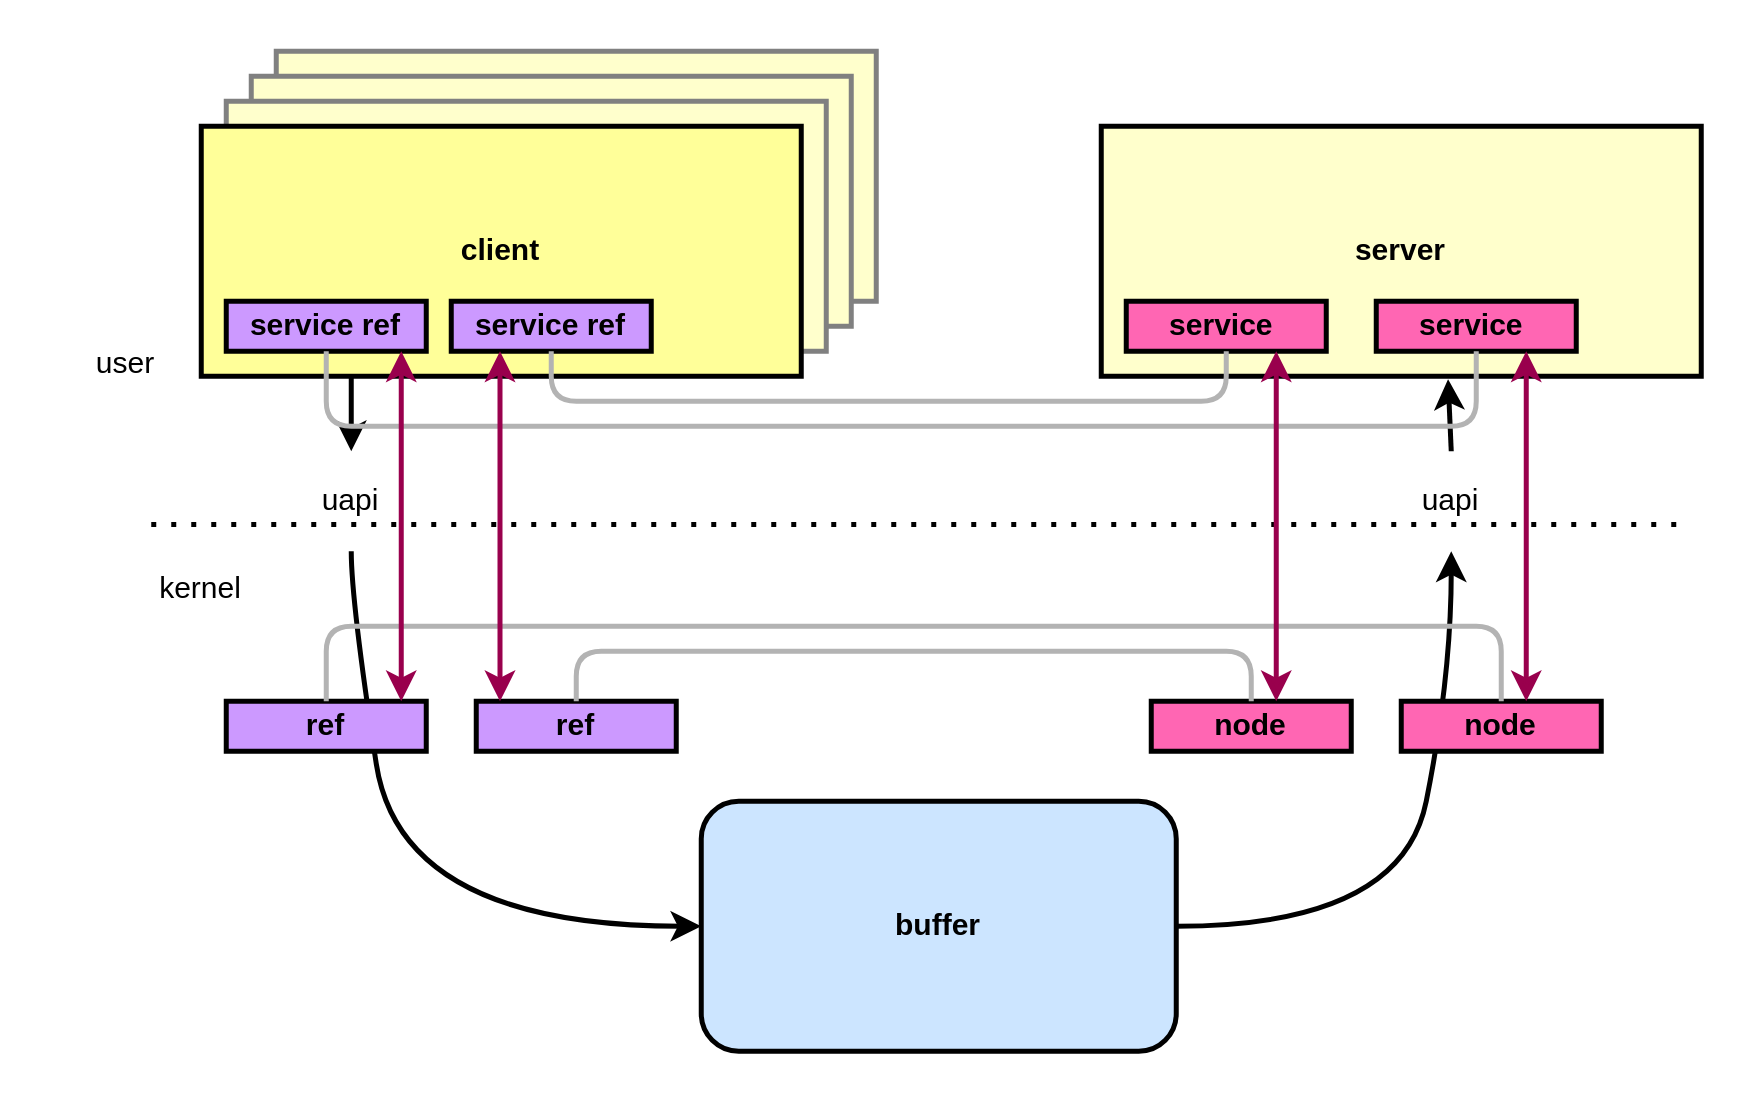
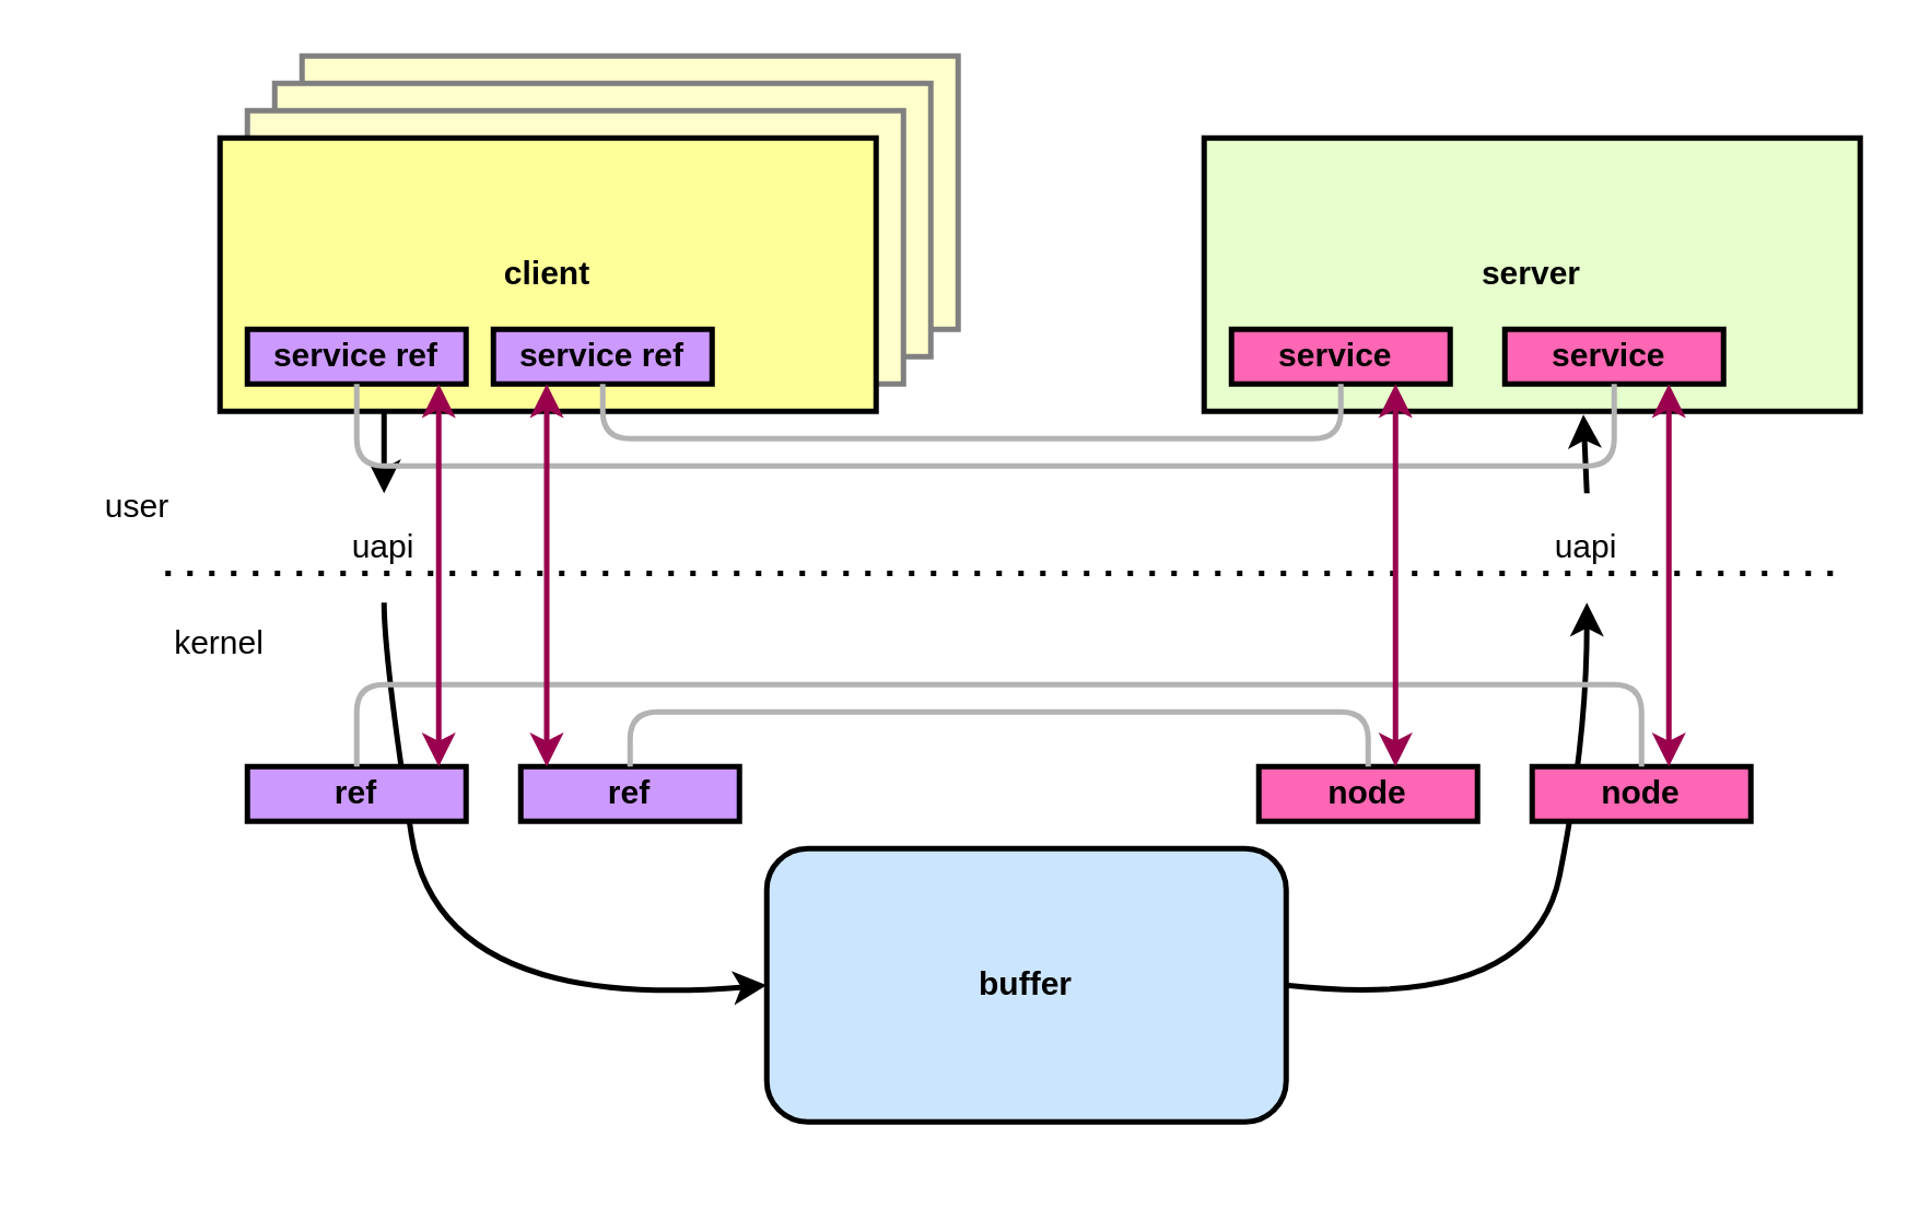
  <mxCell id="0" />
  <mxCell id="1" parent="0" />
  <mxCell id="2" value="client" style="rounded=0;whiteSpace=wrap;html=1;strokeWidth=2;fontStyle=1;fillColor=#FFFFCC;strokeColor=#808080;" parent="1" vertex="1"><mxGeometry x="110" y="20" width="240" height="100" as="geometry" /></mxCell>
  <mxCell id="3" value="client" style="rounded=0;whiteSpace=wrap;html=1;strokeWidth=2;fontStyle=1;fillColor=#FFFFCC;strokeColor=#808080;" parent="1" vertex="1"><mxGeometry x="100" y="30" width="240" height="100" as="geometry" /></mxCell>
  <mxCell id="4" value="client" style="rounded=0;whiteSpace=wrap;html=1;strokeWidth=2;fontStyle=1;fillColor=#FFFFCC;strokeColor=#808080;" parent="1" vertex="1"><mxGeometry x="90" y="40" width="240" height="100" as="geometry" /></mxCell>
- <mxCell id="5" value="buffer" style="rounded=1;whiteSpace=wrap;html=1;strokeWidth=2;fontStyle=1;fillColor=#CCE5FF;" parent="1" vertex="1"><mxGeometry x="280" y="320" width="190" height="100" as="geometry" /></mxCell>
+ <mxCell id="5" value="buffer" style="rounded=1;whiteSpace=wrap;html=1;strokeWidth=2;fontStyle=1;fillColor=#CCE5FF;" parent="1" vertex="1"><mxGeometry x="280" y="310" width="190" height="100" as="geometry" /></mxCell>
  <mxCell id="6" value="" style="endArrow=none;dashed=1;html=1;dashPattern=1 3;strokeWidth=2;" parent="1" edge="1"><mxGeometry width="50" height="50" relative="1" as="geometry"><mxPoint x="60" y="209.31" as="sourcePoint" /><mxPoint x="670" y="209.31" as="targetPoint" /></mxGeometry></mxCell>
  <mxCell id="7" value="client" style="rounded=0;whiteSpace=wrap;html=1;strokeWidth=2;fontStyle=1;fillColor=#FFFF99;" parent="1" vertex="1"><mxGeometry x="80" y="50" width="240" height="100" as="geometry" /></mxCell>
- <mxCell id="8" value="server" style="rounded=0;whiteSpace=wrap;html=1;strokeWidth=2;fontStyle=1;fillColor=#ffffcc;" parent="1" vertex="1"><mxGeometry x="440" y="50" width="240" height="100" as="geometry" /></mxCell>
+ <mxCell id="8" value="server" style="rounded=0;whiteSpace=wrap;html=1;strokeWidth=2;fontStyle=1;fillColor=#E6FFCC;" parent="1" vertex="1"><mxGeometry x="440" y="50" width="240" height="100" as="geometry" /></mxCell>
  <mxCell id="9" value="" style="endArrow=classic;html=1;exitX=0.25;exitY=1;exitDx=0;exitDy=0;strokeWidth=2;entryX=0.5;entryY=0;entryDx=0;entryDy=0;" parent="1" source="7" target="13" edge="1"><mxGeometry width="50" height="50" relative="1" as="geometry"><mxPoint x="70" y="230" as="sourcePoint" /><mxPoint x="110" y="140" as="targetPoint" /></mxGeometry></mxCell>
  <mxCell id="10" value="" style="endArrow=classic;html=1;entryX=0.578;entryY=1.012;entryDx=0;entryDy=0;strokeWidth=2;exitX=0.5;exitY=0;exitDx=0;exitDy=0;entryPerimeter=0;" parent="1" source="14" target="8" edge="1"><mxGeometry width="50" height="50" relative="1" as="geometry"><mxPoint x="580" y="190" as="sourcePoint" /><mxPoint x="150" y="210" as="targetPoint" /></mxGeometry></mxCell>
  <mxCell id="11" value="" style="curved=1;endArrow=classic;html=1;strokeWidth=2;exitX=0.5;exitY=1;exitDx=0;exitDy=0;entryX=0;entryY=0.5;entryDx=0;entryDy=0;" parent="1" source="13" target="5" edge="1"><mxGeometry width="50" height="50" relative="1" as="geometry"><mxPoint x="140" y="210" as="sourcePoint" /><mxPoint x="190" y="270" as="targetPoint" /><Array as="points"><mxPoint x="140" y="240" /><mxPoint x="160" y="370" /></Array></mxGeometry></mxCell>
  <mxCell id="12" value="" style="curved=1;endArrow=classic;html=1;strokeWidth=2;entryX=0.5;entryY=1;entryDx=0;entryDy=0;exitX=1;exitY=0.5;exitDx=0;exitDy=0;" parent="1" source="5" target="14" edge="1"><mxGeometry width="50" height="50" relative="1" as="geometry"><mxPoint x="500" y="270" as="sourcePoint" /><mxPoint x="580" y="220" as="targetPoint" /><Array as="points"><mxPoint x="560" y="370" /><mxPoint x="580" y="270" /></Array></mxGeometry></mxCell>
  <mxCell id="13" value="uapi" style="text;html=1;align=center;verticalAlign=middle;whiteSpace=wrap;rounded=0;" parent="1" vertex="1"><mxGeometry x="110" y="180" width="60" height="40" as="geometry" /></mxCell>
  <mxCell id="14" value="uapi" style="text;html=1;align=center;verticalAlign=middle;whiteSpace=wrap;rounded=0;" parent="1" vertex="1"><mxGeometry x="550" y="180" width="60" height="40" as="geometry" /></mxCell>
- <mxCell id="15" value="user" style="text;html=1;align=center;verticalAlign=middle;whiteSpace=wrap;rounded=0;" parent="1" vertex="1"><mxGeometry y="130" width="60" height="30" as="geometry" x="20" /></mxCell>
+ <mxCell id="15" value="user" style="text;html=1;align=center;verticalAlign=middle;whiteSpace=wrap;rounded=0;" parent="1" vertex="1"><mxGeometry x="20" y="170" width="60" height="30" as="geometry" /></mxCell>
  <mxCell id="16" value="kernel" style="text;html=1;align=center;verticalAlign=middle;whiteSpace=wrap;rounded=0;" parent="1" vertex="1"><mxGeometry x="50" y="220" width="60" height="30" as="geometry" /></mxCell>
  <mxCell id="17" value="service ref" style="rounded=0;whiteSpace=wrap;html=1;strokeWidth=2;fontStyle=1;fillColor=#CC99FF;" parent="1" vertex="1"><mxGeometry x="90" y="120" width="80" height="20" as="geometry" /></mxCell>
  <mxCell id="18" value="service ref" style="rounded=0;whiteSpace=wrap;html=1;strokeWidth=2;fontStyle=1;fillColor=#CC99FF;" parent="1" vertex="1"><mxGeometry x="180" y="120" width="80" height="20" as="geometry" /></mxCell>
  <mxCell id="19" value="service&amp;nbsp;" style="rounded=0;whiteSpace=wrap;html=1;strokeWidth=2;fontStyle=1;fillColor=#FF66B3;" parent="1" vertex="1"><mxGeometry x="450" y="120" width="80" height="20" as="geometry" /></mxCell>
  <mxCell id="20" value="service&amp;nbsp;" style="rounded=0;whiteSpace=wrap;html=1;strokeWidth=2;fontStyle=1;fillColor=#FF66B3;" parent="1" vertex="1"><mxGeometry x="550" y="120" width="80" height="20" as="geometry" /></mxCell>
  <mxCell id="21" value="ref" style="rounded=0;whiteSpace=wrap;html=1;strokeWidth=2;fontStyle=1;fillColor=#CC99FF;" parent="1" vertex="1"><mxGeometry x="90" y="280" width="80" height="20" as="geometry" /></mxCell>
  <mxCell id="22" value="ref" style="rounded=0;whiteSpace=wrap;html=1;strokeWidth=2;fontStyle=1;fillColor=#CC99FF;" parent="1" vertex="1"><mxGeometry x="190" y="280" width="80" height="20" as="geometry" /></mxCell>
  <mxCell id="23" value="node" style="rounded=0;whiteSpace=wrap;html=1;strokeWidth=2;fontStyle=1;fillColor=#FF66B3;" parent="1" vertex="1"><mxGeometry x="460" y="280" width="80" height="20" as="geometry" /></mxCell>
  <mxCell id="24" value="node" style="rounded=0;whiteSpace=wrap;html=1;strokeWidth=2;fontStyle=1;fillColor=#FF66B3;" parent="1" vertex="1"><mxGeometry x="560" y="280" width="80" height="20" as="geometry" /></mxCell>
  <mxCell id="25" value="" style="endArrow=none;html=1;exitX=0.5;exitY=0;exitDx=0;exitDy=0;entryX=0.5;entryY=0;entryDx=0;entryDy=0;strokeWidth=2;strokeColor=#B3B3B3;" parent="1" source="22" target="23" edge="1"><mxGeometry width="50" height="50" relative="1" as="geometry"><mxPoint x="240" y="490" as="sourcePoint" /><mxPoint x="290" y="440" as="targetPoint" /><Array as="points"><mxPoint x="230" y="260" /><mxPoint x="500" y="260" /></Array></mxGeometry></mxCell>
  <mxCell id="26" value="" style="endArrow=none;html=1;exitX=0.5;exitY=0;exitDx=0;exitDy=0;entryX=0.5;entryY=0;entryDx=0;entryDy=0;strokeWidth=2;strokeColor=#B3B3B3;" parent="1" source="21" target="24" edge="1"><mxGeometry width="50" height="50" relative="1" as="geometry"><mxPoint x="210" y="250" as="sourcePoint" /><mxPoint x="480" y="250" as="targetPoint" /><Array as="points"><mxPoint x="130" y="250" /><mxPoint x="600" y="250" /></Array></mxGeometry></mxCell>
  <mxCell id="27" value="" style="endArrow=none;html=1;exitX=0.5;exitY=1;exitDx=0;exitDy=0;entryX=0.5;entryY=1;entryDx=0;entryDy=0;strokeWidth=2;strokeColor=#B3B3B3;" parent="1" source="18" target="19" edge="1"><mxGeometry width="50" height="50" relative="1" as="geometry"><mxPoint x="230" y="190" as="sourcePoint" /><mxPoint x="500" y="190" as="targetPoint" /><Array as="points"><mxPoint x="220" y="160" /><mxPoint x="490" y="160" /></Array></mxGeometry></mxCell>
  <mxCell id="28" value="" style="endArrow=none;html=1;exitX=0.5;exitY=1;exitDx=0;exitDy=0;entryX=0.5;entryY=1;entryDx=0;entryDy=0;strokeWidth=2;strokeColor=#B3B3B3;" parent="1" source="17" target="20" edge="1"><mxGeometry width="50" height="50" relative="1" as="geometry"><mxPoint x="230" y="150" as="sourcePoint" /><mxPoint x="500" y="150" as="targetPoint" /><Array as="points"><mxPoint x="130" y="170" /><mxPoint x="590" y="170" /></Array></mxGeometry></mxCell>
  <mxCell id="29" value="" style="endArrow=classic;startArrow=classic;html=1;entryX=0.75;entryY=1;entryDx=0;entryDy=0;strokeWidth=2;strokeColor=#99004D;" edge="1" parent="1" target="19"><mxGeometry width="50" height="50" relative="1" as="geometry"><mxPoint x="510" y="280" as="sourcePoint" /><mxPoint x="690" y="400" as="targetPoint" /></mxGeometry></mxCell>
  <mxCell id="30" value="" style="endArrow=classic;startArrow=classic;html=1;entryX=0.75;entryY=1;entryDx=0;entryDy=0;strokeWidth=2;strokeColor=#99004D;" edge="1" parent="1"><mxGeometry width="50" height="50" relative="1" as="geometry"><mxPoint x="610" y="280" as="sourcePoint" /><mxPoint x="610" y="140" as="targetPoint" /></mxGeometry></mxCell>
  <mxCell id="31" value="" style="endArrow=classic;startArrow=classic;html=1;entryX=0.75;entryY=1;entryDx=0;entryDy=0;strokeWidth=2;strokeColor=#99004D;" edge="1" parent="1"><mxGeometry width="50" height="50" relative="1" as="geometry"><mxPoint x="160" y="280" as="sourcePoint" /><mxPoint x="160" y="140" as="targetPoint" /></mxGeometry></mxCell>
  <mxCell id="32" value="" style="endArrow=classic;startArrow=classic;html=1;entryX=0.75;entryY=1;entryDx=0;entryDy=0;strokeWidth=2;strokeColor=#99004D;" edge="1" parent="1"><mxGeometry width="50" height="50" relative="1" as="geometry"><mxPoint x="199.5" y="280" as="sourcePoint" /><mxPoint x="199.5" y="140" as="targetPoint" /></mxGeometry></mxCell>
